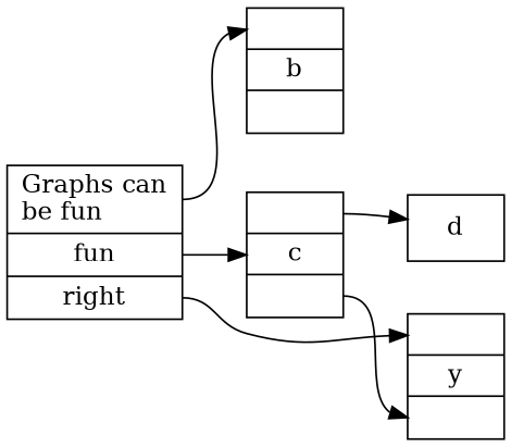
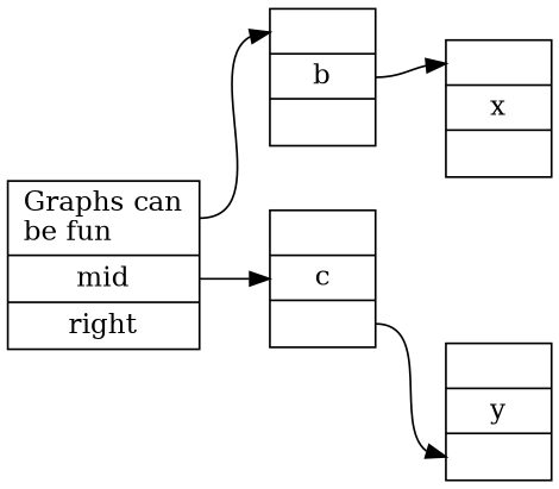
  digraph {
    rankdir=LR
    node [shape=record]
-   n1 [height=1.00 label="<bala> Graphs can\lbe fun\l|<f1> fun|<f2> right" width=0.89]
+   n1 [height=1.00 label="<bala> Graphs can\lbe fun\l|<f1> mid|<f2> right" width=0.89]
    n2 [height=0.83 label="<left>   |<mid> b |   " width=0.75]
    n3 [height=0.83 label="<p1>   | y |<p2>   " width=0.75]
    n4 [height=0.83 label="<p1>   | c |<p2>   " width=0.75]
-   d [height=0.50 width=0.75]
+   n5 [height=0.83 label="<p1>   | x |<p2>   " width=0.75]
    n1 -> n2 [headport=left tailport=bala]
-   n1 -> n3 [headport=p1 tailport=f2]
    n1 -> n4 [tailport=f1]
+   n2 -> n5 [headport=p1 tailport=mid]
    n4 -> n3 [headport=p2 tailport=p2]
-   n4 -> d [tailport=p1]
  }
